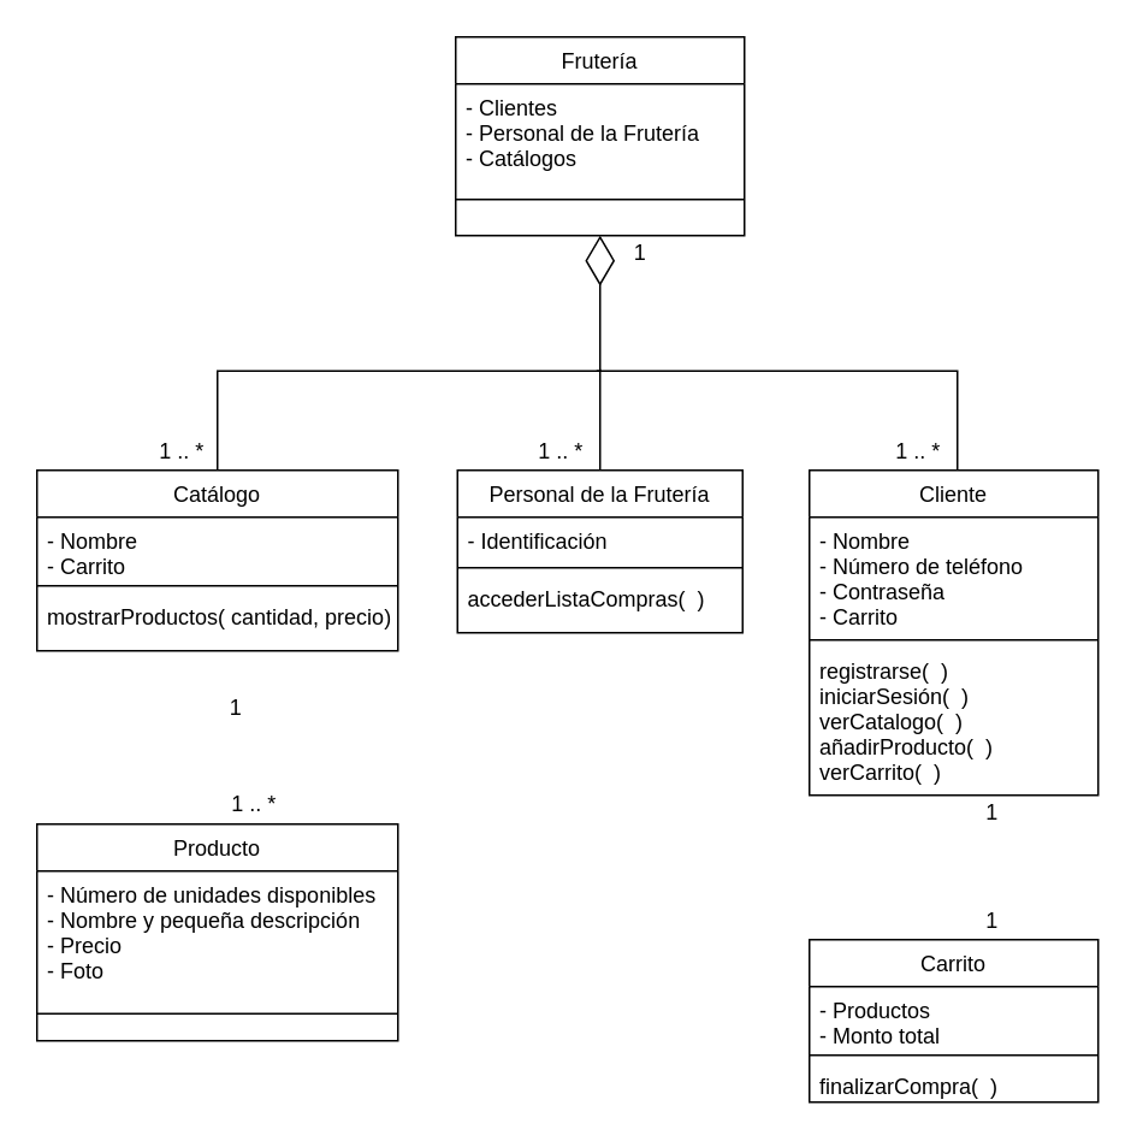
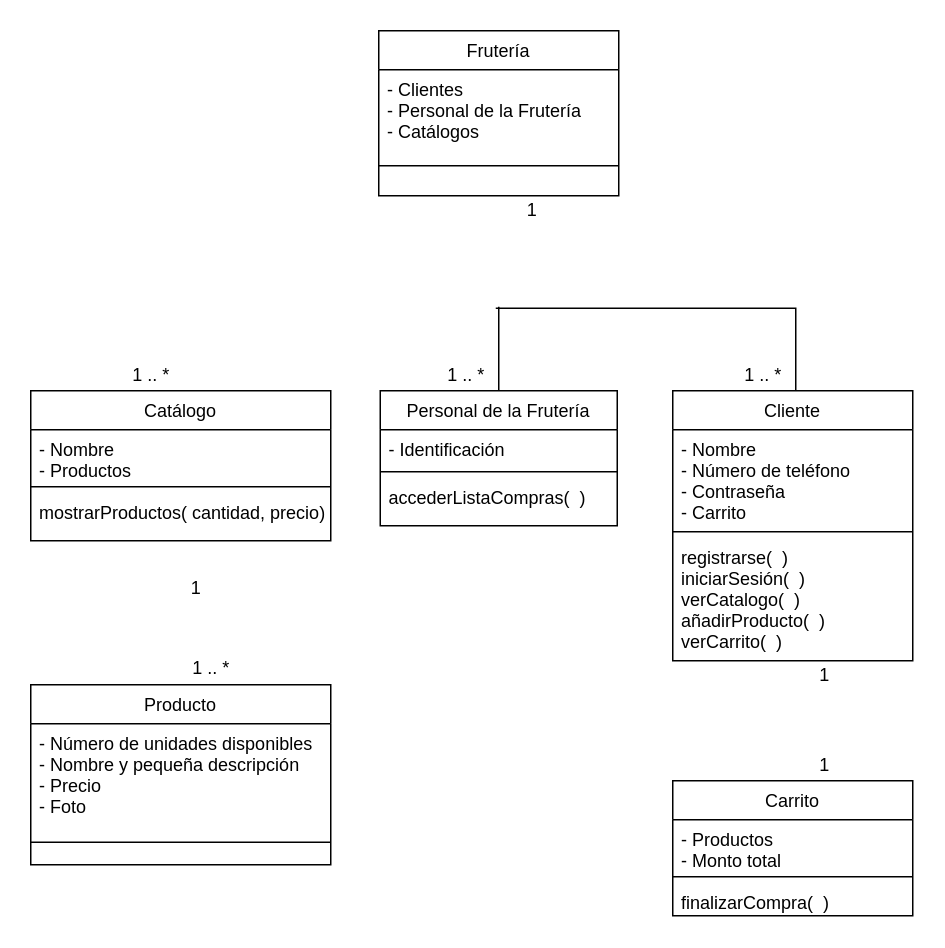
  <mxCell id="0" />
  <mxCell id="1" parent="0" />
  <mxCell id="2" value="1" style="text;html=1;resizable=0;autosize=1;align=center;verticalAlign=middle;points=[];fillColor=none;strokeColor=none;rounded=0;" vertex="1" parent="1"><mxGeometry x="344" y="130" width="20" height="20" as="geometry" /></mxCell>
  <mxCell id="3" value="1 .. *" style="text;html=1;resizable=0;autosize=1;align=center;verticalAlign=middle;points=[];fillColor=none;strokeColor=none;rounded=0;" vertex="1" parent="1"><mxGeometry x="488" y="240" width="40" height="20" as="geometry" /></mxCell>
  <mxCell id="4" value="1 .. *" style="text;html=1;resizable=0;autosize=1;align=center;verticalAlign=middle;points=[];fillColor=none;strokeColor=none;rounded=0;" vertex="1" parent="1"><mxGeometry x="290" y="240" width="40" height="20" as="geometry" /></mxCell>
- <mxCell id="5" style="edgeStyle=orthogonalEdgeStyle;rounded=0;jumpSize=12;orthogonalLoop=1;jettySize=auto;html=1;exitX=0.5;exitY=1;exitDx=0;exitDy=0;entryX=0.5;entryY=0;entryDx=0;entryDy=0;startArrow=diamondThin;startFill=0;startSize=25;sourcePerimeterSpacing=0;endArrow=none;endFill=0;endSize=2;strokeWidth=1;" edge="1" parent="1" source="14" target="22"><mxGeometry relative="1" as="geometry" /></mxCell>
  <mxCell id="6" value="1 .. *" style="text;html=1;resizable=0;autosize=1;align=center;verticalAlign=middle;points=[];fillColor=none;strokeColor=none;rounded=0;" vertex="1" parent="1"><mxGeometry x="120" y="435" width="40" height="20" as="geometry" /></mxCell>
  <mxCell id="7" value="1" style="text;html=1;resizable=0;autosize=1;align=center;verticalAlign=middle;points=[];fillColor=none;strokeColor=none;rounded=0;" vertex="1" parent="1"><mxGeometry x="120" y="382" width="20" height="20" as="geometry" /></mxCell>
  <mxCell id="8" value="1 .. *" style="text;html=1;resizable=0;autosize=1;align=center;verticalAlign=middle;points=[];fillColor=none;strokeColor=none;rounded=0;" vertex="1" parent="1"><mxGeometry x="80" y="240" width="40" height="20" as="geometry" /></mxCell>
  <mxCell id="9" style="edgeStyle=orthogonalEdgeStyle;rounded=0;jumpSize=12;orthogonalLoop=1;jettySize=auto;html=1;startArrow=none;startFill=0;startSize=25;sourcePerimeterSpacing=0;endArrow=none;endFill=0;endSize=2;strokeWidth=1;exitX=0.5;exitY=0;exitDx=0;exitDy=0;" edge="1" parent="1" source="10"><mxGeometry relative="1" as="geometry"><mxPoint x="332" y="204" as="targetPoint" /><mxPoint x="332" y="254" as="sourcePoint" /></mxGeometry></mxCell>
  <mxCell id="10" value="Personal de la Frutería" style="swimlane;fontStyle=0;align=center;verticalAlign=top;childLayout=stackLayout;horizontal=1;startSize=26;horizontalStack=0;resizeParent=1;resizeParentMax=0;resizeLast=0;collapsible=1;marginBottom=0;" vertex="1" parent="1"><mxGeometry x="253" y="260" width="158" height="90" as="geometry" /></mxCell>
  <mxCell id="11" value="- Identificación" style="text;strokeColor=none;fillColor=none;align=left;verticalAlign=top;spacingLeft=4;spacingRight=4;overflow=hidden;rotatable=0;points=[[0,0.5],[1,0.5]];portConstraint=eastwest;" vertex="1" parent="10"><mxGeometry y="26" width="158" height="24" as="geometry" /></mxCell>
  <mxCell id="12" value="" style="line;strokeWidth=1;fillColor=none;align=left;verticalAlign=middle;spacingTop=-1;spacingLeft=3;spacingRight=3;rotatable=0;labelPosition=right;points=[];portConstraint=eastwest;" vertex="1" parent="10"><mxGeometry y="50" width="158" height="8" as="geometry" /></mxCell>
  <mxCell id="13" value="accederListaCompras(  )" style="text;strokeColor=none;fillColor=none;align=left;verticalAlign=top;spacingLeft=4;spacingRight=4;overflow=hidden;rotatable=0;points=[[0,0.5],[1,0.5]];portConstraint=eastwest;" vertex="1" parent="10"><mxGeometry y="58" width="158" height="32" as="geometry" /></mxCell>
  <mxCell id="14" value="Frutería" style="swimlane;fontStyle=0;align=center;verticalAlign=top;childLayout=stackLayout;horizontal=1;startSize=26;horizontalStack=0;resizeParent=1;resizeParentMax=0;resizeLast=0;collapsible=1;marginBottom=0;" vertex="1" parent="1"><mxGeometry x="252" y="20" width="160" height="110" as="geometry" /></mxCell>
  <mxCell id="15" value="- Clientes&#10;- Personal de la Frutería&#10;- Catálogos" style="text;strokeColor=none;fillColor=none;align=left;verticalAlign=top;spacingLeft=4;spacingRight=4;overflow=hidden;rotatable=0;points=[[0,0.5],[1,0.5]];portConstraint=eastwest;" vertex="1" parent="14"><mxGeometry y="26" width="160" height="44" as="geometry" /></mxCell>
  <mxCell id="16" value="" style="line;strokeWidth=1;fillColor=none;align=left;verticalAlign=middle;spacingTop=-1;spacingLeft=3;spacingRight=3;rotatable=0;labelPosition=right;points=[];portConstraint=eastwest;" vertex="1" parent="14"><mxGeometry y="70" width="160" height="40" as="geometry" /></mxCell>
  <mxCell id="17" style="edgeStyle=orthogonalEdgeStyle;rounded=0;jumpSize=12;orthogonalLoop=1;jettySize=auto;html=1;startArrow=none;startFill=0;startSize=25;sourcePerimeterSpacing=0;endArrow=none;endFill=0;endSize=2;strokeWidth=1;" edge="1" parent="1"><mxGeometry relative="1" as="geometry"><mxPoint x="330" y="205" as="targetPoint" /><mxPoint x="540" y="265" as="sourcePoint" /><Array as="points"><mxPoint x="530" y="265" /><mxPoint x="530" y="205" /></Array></mxGeometry></mxCell>
  <mxCell id="18" value="Cliente" style="swimlane;fontStyle=0;align=center;verticalAlign=top;childLayout=stackLayout;horizontal=1;startSize=26;horizontalStack=0;resizeParent=1;resizeParentMax=0;resizeLast=0;collapsible=1;marginBottom=0;" vertex="1" parent="1"><mxGeometry x="448" y="260" width="160" height="180" as="geometry" /></mxCell>
  <mxCell id="19" value="- Nombre&#10;- Número de teléfono&#10;- Contraseña&#10;- Carrito" style="text;strokeColor=none;fillColor=none;align=left;verticalAlign=top;spacingLeft=4;spacingRight=4;overflow=hidden;rotatable=0;points=[[0,0.5],[1,0.5]];portConstraint=eastwest;" vertex="1" parent="18"><mxGeometry y="26" width="160" height="64" as="geometry" /></mxCell>
  <mxCell id="20" value="" style="line;strokeWidth=1;fillColor=none;align=left;verticalAlign=middle;spacingTop=-1;spacingLeft=3;spacingRight=3;rotatable=0;labelPosition=right;points=[];portConstraint=eastwest;" vertex="1" parent="18"><mxGeometry y="90" width="160" height="8" as="geometry" /></mxCell>
  <mxCell id="21" value="registrarse(  )&#10;iniciarSesión(  )&#10;verCatalogo(  )&#10;añadirProducto(  )&#10;verCarrito(  )" style="text;strokeColor=none;fillColor=none;align=left;verticalAlign=top;spacingLeft=4;spacingRight=4;overflow=hidden;rotatable=0;points=[[0,0.5],[1,0.5]];portConstraint=eastwest;" vertex="1" parent="18"><mxGeometry y="98" width="160" height="82" as="geometry" /></mxCell>
  <mxCell id="22" value="Catálogo" style="swimlane;fontStyle=0;align=center;verticalAlign=top;childLayout=stackLayout;horizontal=1;startSize=26;horizontalStack=0;resizeParent=1;resizeParentMax=0;resizeLast=0;collapsible=1;marginBottom=0;" vertex="1" parent="1"><mxGeometry x="20" y="260" width="200" height="100" as="geometry" /></mxCell>
- <mxCell id="23" value="- Nombre&#10;- Carrito" style="text;strokeColor=none;fillColor=none;align=left;verticalAlign=top;spacingLeft=4;spacingRight=4;overflow=hidden;rotatable=0;points=[[0,0.5],[1,0.5]];portConstraint=eastwest;" vertex="1" parent="22"><mxGeometry y="26" width="200" height="34" as="geometry" /></mxCell>
+ <mxCell id="23" value="- Nombre&#10;- Productos" style="text;strokeColor=none;fillColor=none;align=left;verticalAlign=top;spacingLeft=4;spacingRight=4;overflow=hidden;rotatable=0;points=[[0,0.5],[1,0.5]];portConstraint=eastwest;" vertex="1" parent="22"><mxGeometry y="26" width="200" height="34" as="geometry" /></mxCell>
  <mxCell id="24" value="" style="line;strokeWidth=1;fillColor=none;align=left;verticalAlign=middle;spacingTop=-1;spacingLeft=3;spacingRight=3;rotatable=0;labelPosition=right;points=[];portConstraint=eastwest;" vertex="1" parent="22"><mxGeometry y="60" width="200" height="8" as="geometry" /></mxCell>
  <mxCell id="25" value="mostrarProductos( cantidad, precio)" style="text;strokeColor=none;fillColor=none;align=left;verticalAlign=top;spacingLeft=4;spacingRight=4;overflow=hidden;rotatable=0;points=[[0,0.5],[1,0.5]];portConstraint=eastwest;" vertex="1" parent="22"><mxGeometry y="68" width="200" height="32" as="geometry" /></mxCell>
  <mxCell id="26" value="Producto" style="swimlane;fontStyle=0;align=center;verticalAlign=top;childLayout=stackLayout;horizontal=1;startSize=26;horizontalStack=0;resizeParent=1;resizeParentMax=0;resizeLast=0;collapsible=1;marginBottom=0;" vertex="1" parent="1"><mxGeometry x="20" y="456" width="200" height="120" as="geometry" /></mxCell>
  <mxCell id="27" value="- Número de unidades disponibles&#10;- Nombre y pequeña descripción&#10;- Precio&#10;- Foto" style="text;strokeColor=none;fillColor=none;align=left;verticalAlign=top;spacingLeft=4;spacingRight=4;overflow=hidden;rotatable=0;points=[[0,0.5],[1,0.5]];portConstraint=eastwest;" vertex="1" parent="26"><mxGeometry y="26" width="200" height="64" as="geometry" /></mxCell>
  <mxCell id="28" value="" style="line;strokeWidth=1;fillColor=none;align=left;verticalAlign=middle;spacingTop=-1;spacingLeft=3;spacingRight=3;rotatable=0;labelPosition=right;points=[];portConstraint=eastwest;" vertex="1" parent="26"><mxGeometry y="90" width="200" height="30" as="geometry" /></mxCell>
  <mxCell id="29" value="Carrito" style="swimlane;fontStyle=0;align=center;verticalAlign=top;childLayout=stackLayout;horizontal=1;startSize=26;horizontalStack=0;resizeParent=1;resizeParentMax=0;resizeLast=0;collapsible=1;marginBottom=0;" vertex="1" parent="1"><mxGeometry x="448" y="520" width="160" height="90" as="geometry" /></mxCell>
  <mxCell id="30" value="- Productos&#10;- Monto total" style="text;strokeColor=none;fillColor=none;align=left;verticalAlign=top;spacingLeft=4;spacingRight=4;overflow=hidden;rotatable=0;points=[[0,0.5],[1,0.5]];portConstraint=eastwest;" vertex="1" parent="29"><mxGeometry y="26" width="160" height="34" as="geometry" /></mxCell>
  <mxCell id="31" value="" style="line;strokeWidth=1;fillColor=none;align=left;verticalAlign=middle;spacingTop=-1;spacingLeft=3;spacingRight=3;rotatable=0;labelPosition=right;points=[];portConstraint=eastwest;" vertex="1" parent="29"><mxGeometry y="60" width="160" height="8" as="geometry" /></mxCell>
  <mxCell id="32" value="finalizarCompra(  )" style="text;strokeColor=none;fillColor=none;align=left;verticalAlign=top;spacingLeft=4;spacingRight=4;overflow=hidden;rotatable=0;points=[[0,0.5],[1,0.5]];portConstraint=eastwest;" vertex="1" parent="29"><mxGeometry y="68" width="160" height="22" as="geometry" /></mxCell>
  <mxCell id="33" value="1" style="text;html=1;resizable=0;autosize=1;align=center;verticalAlign=middle;points=[];fillColor=none;strokeColor=none;rounded=0;" vertex="1" parent="1"><mxGeometry x="539" y="440" width="20" height="20" as="geometry" /></mxCell>
  <mxCell id="34" value="1" style="text;html=1;resizable=0;autosize=1;align=center;verticalAlign=middle;points=[];fillColor=none;strokeColor=none;rounded=0;" vertex="1" parent="1"><mxGeometry x="539" y="500" width="20" height="20" as="geometry" /></mxCell>
